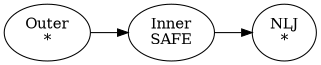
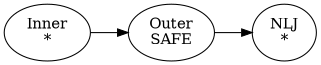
  digraph {
    rankdir=LR
    node [shape=ellipse]
-   n1 [label="Outer\n*"]
-   n2 [label="Inner\nSAFE"]
+   n1 [label="Inner\n*"]
+   n2 [label="Outer\nSAFE"]
    n3 [label="NLJ\n*"]
    n1 -> n2
    n2 -> n3
  }
